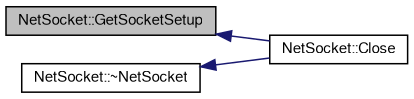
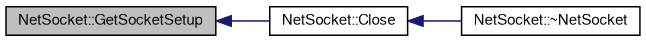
  digraph {
    rankdir=LR
    node [color=black fillcolor=white fontname=FreeSans fontsize=10 shape=record style=filled]
    edge [color=midnightblue dir=back fontname=FreeSans fontsize=10 labelfontname=FreeSans labelfontsize=10 style=solid]
    n1 [fillcolor=grey75 fontcolor=black height=0.2 label="NetSocket::GetSocketSetup" width=0.4]
    n2 [height=0.2 label="NetSocket::Close" width=0.4]
    n3 [height=0.2 label="NetSocket::~NetSocket" width=0.4]
    n1 -> n2
-   n3 -> n2
+   n2 -> n3
  }
